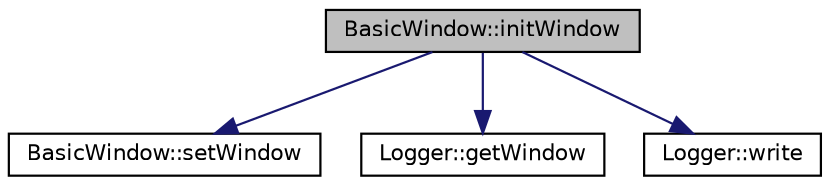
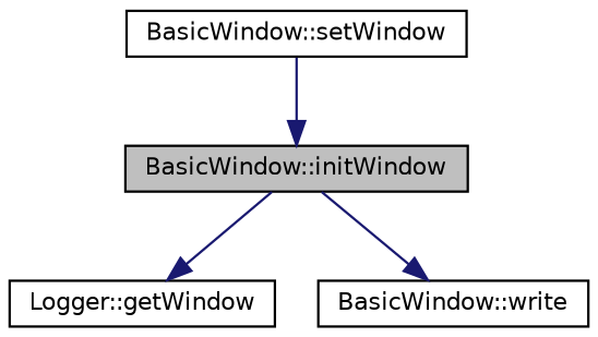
  digraph {
    rankdir=TB
    node [color=black fillcolor=white fontname=Helvetica fontsize=10 shape=record style=filled]
    edge [color=midnightblue fontname=Helvetica fontsize=10 labelfontname=Helvetica labelfontsize=10 style=solid]
    n1 [fillcolor=grey75 fontcolor=black height=0.2 label="BasicWindow::initWindow" width=0.4]
    n2 [height=0.2 label="BasicWindow::setWindow" width=0.4]
    n3 [height=0.2 label="Logger::getWindow" width=0.4]
-   n4 [height=0.2 label="Logger::write" width=0.4]
-   n1 -> n2
+   n4 [height=0.2 label="BasicWindow::write" width=0.4]
+   n2 -> n1
    n1 -> n3
    n1 -> n4
  }
